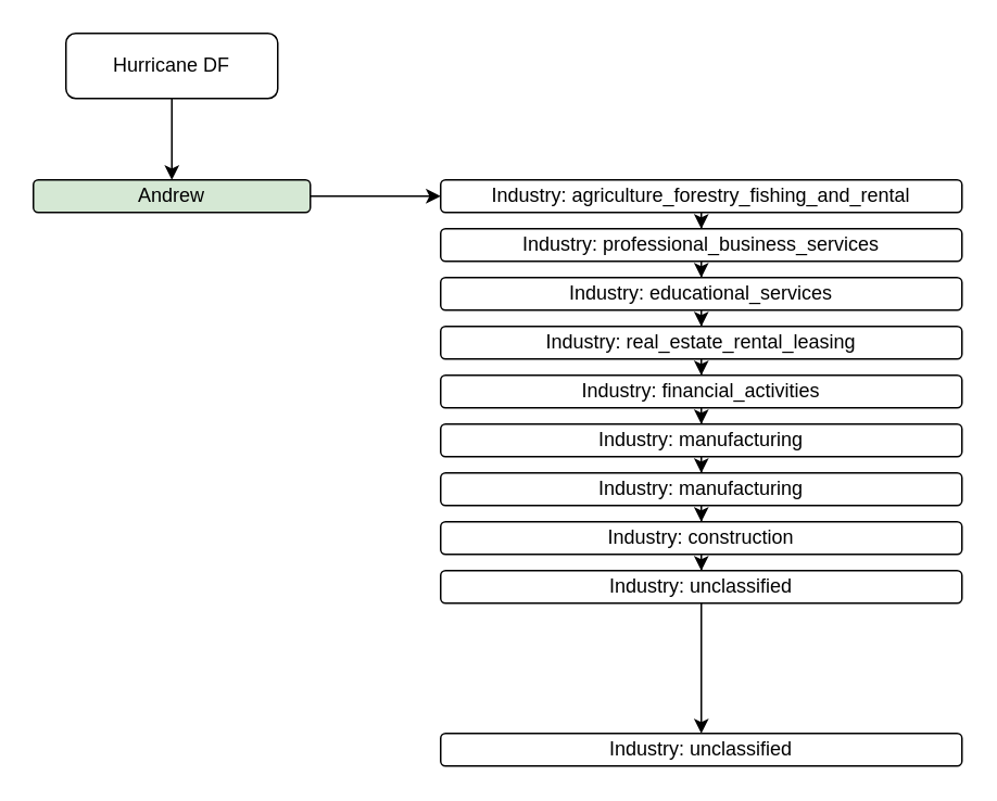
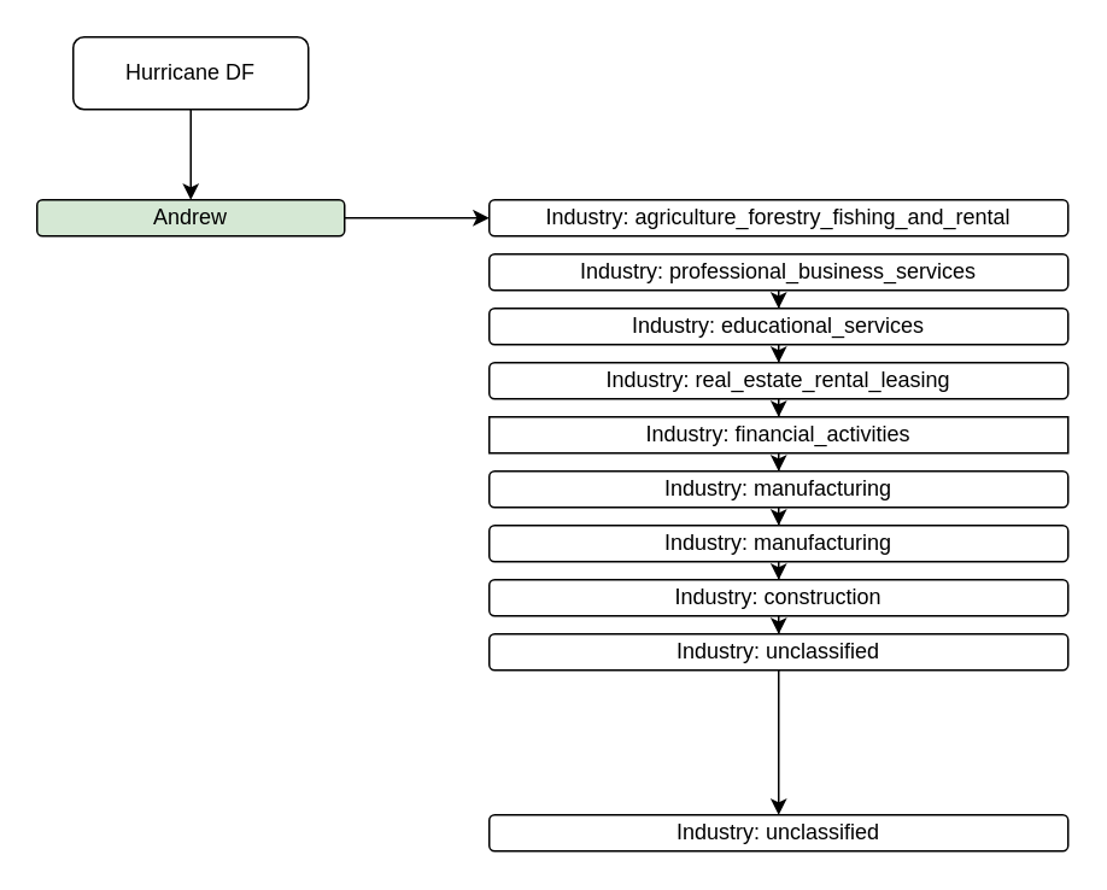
  <mxCell id="0" />
  <mxCell id="1" parent="0" />
  <mxCell id="2" value="" style="edgeStyle=orthogonalEdgeStyle;rounded=0;orthogonalLoop=1;jettySize=auto;html=1;" edge="1" parent="1" source="3" target="5"><mxGeometry relative="1" as="geometry" /></mxCell>
  <mxCell id="3" value="Hurricane DF" style="rounded=1;whiteSpace=wrap;html=1;fontSize=12;glass=0;strokeWidth=1;shadow=0;" parent="1" vertex="1"><mxGeometry x="40" y="20" width="130" height="40" as="geometry" /></mxCell>
  <mxCell id="4" value="" style="edgeStyle=orthogonalEdgeStyle;rounded=0;orthogonalLoop=1;jettySize=auto;html=1;" edge="1" parent="1" source="5" target="7"><mxGeometry relative="1" as="geometry" /></mxCell>
  <mxCell id="5" value="Andrew" style="rounded=1;whiteSpace=wrap;html=1;fontSize=12;glass=0;strokeWidth=1;shadow=0;fillColor=#d5e8d4;" parent="1" vertex="1"><mxGeometry x="20" y="110" width="170" height="20" as="geometry" /></mxCell>
- <mxCell id="6" value="" style="edgeStyle=orthogonalEdgeStyle;rounded=0;orthogonalLoop=1;jettySize=auto;html=1;" edge="1" parent="1" source="7" target="9"><mxGeometry relative="1" as="geometry" /></mxCell>
  <mxCell id="7" value="Industry:&amp;nbsp;agriculture_forestry_fishing_and_rental" style="rounded=1;whiteSpace=wrap;html=1;fontSize=12;glass=0;strokeWidth=1;shadow=0;" vertex="1" parent="1"><mxGeometry x="270" y="110" width="320" height="20" as="geometry" /></mxCell>
  <mxCell id="8" value="" style="edgeStyle=orthogonalEdgeStyle;rounded=0;orthogonalLoop=1;jettySize=auto;html=1;" edge="1" parent="1" source="9" target="11"><mxGeometry relative="1" as="geometry" /></mxCell>
  <mxCell id="9" value="Industry:&amp;nbsp;professional_business_services" style="rounded=1;whiteSpace=wrap;html=1;fontSize=12;glass=0;strokeWidth=1;shadow=0;" vertex="1" parent="1"><mxGeometry x="270" y="140" width="320" height="20" as="geometry" /></mxCell>
  <mxCell id="10" value="" style="edgeStyle=orthogonalEdgeStyle;rounded=0;orthogonalLoop=1;jettySize=auto;html=1;" edge="1" parent="1" source="11" target="13"><mxGeometry relative="1" as="geometry" /></mxCell>
  <mxCell id="11" value="Industry:&amp;nbsp;educational_services" style="rounded=1;whiteSpace=wrap;html=1;fontSize=12;glass=0;strokeWidth=1;shadow=0;" vertex="1" parent="1"><mxGeometry x="270" y="170" width="320" height="20" as="geometry" /></mxCell>
  <mxCell id="12" value="" style="edgeStyle=orthogonalEdgeStyle;rounded=0;orthogonalLoop=1;jettySize=auto;html=1;" edge="1" parent="1" source="13" target="15"><mxGeometry relative="1" as="geometry" /></mxCell>
  <mxCell id="13" value="Industry:&amp;nbsp;real_estate_rental_leasing" style="rounded=1;whiteSpace=wrap;html=1;fontSize=12;glass=0;strokeWidth=1;shadow=0;" vertex="1" parent="1"><mxGeometry x="270" y="200" width="320" height="20" as="geometry" /></mxCell>
  <mxCell id="14" value="" style="edgeStyle=orthogonalEdgeStyle;rounded=0;orthogonalLoop=1;jettySize=auto;html=1;" edge="1" parent="1" source="15" target="17"><mxGeometry relative="1" as="geometry" /></mxCell>
- <mxCell id="15" value="Industry: financial_activities" style="rounded=1;whiteSpace=wrap;html=1;fontSize=12;glass=0;strokeWidth=1;shadow=0;" vertex="1" parent="1"><mxGeometry x="270" y="230" width="320" height="20" as="geometry" /></mxCell>
+ <mxCell id="15" value="Industry: financial_activities" style="whiteSpace=wrap;html=1;fontSize=12;glass=0;strokeWidth=1;shadow=0;rounded=0;" vertex="1" parent="1"><mxGeometry x="270" y="230" width="320" height="20" as="geometry" /></mxCell>
  <mxCell id="16" value="" style="edgeStyle=orthogonalEdgeStyle;rounded=0;orthogonalLoop=1;jettySize=auto;html=1;" edge="1" parent="1" source="17" target="19"><mxGeometry relative="1" as="geometry" /></mxCell>
  <mxCell id="17" value="Industry: manufacturing" style="rounded=1;whiteSpace=wrap;html=1;fontSize=12;glass=0;strokeWidth=1;shadow=0;" vertex="1" parent="1"><mxGeometry x="270" y="260" width="320" height="20" as="geometry" /></mxCell>
  <mxCell id="18" value="" style="edgeStyle=orthogonalEdgeStyle;rounded=0;orthogonalLoop=1;jettySize=auto;html=1;" edge="1" parent="1" source="19" target="21"><mxGeometry relative="1" as="geometry" /></mxCell>
  <mxCell id="19" value="Industry: manufacturing" style="rounded=1;whiteSpace=wrap;html=1;fontSize=12;glass=0;strokeWidth=1;shadow=0;" vertex="1" parent="1"><mxGeometry x="270" y="290" width="320" height="20" as="geometry" /></mxCell>
  <mxCell id="20" value="" style="edgeStyle=orthogonalEdgeStyle;rounded=0;orthogonalLoop=1;jettySize=auto;html=1;" edge="1" parent="1" source="21" target="23"><mxGeometry relative="1" as="geometry" /></mxCell>
  <mxCell id="21" value="Industry: construction" style="rounded=1;whiteSpace=wrap;html=1;fontSize=12;glass=0;strokeWidth=1;shadow=0;" vertex="1" parent="1"><mxGeometry x="270" y="320" width="320" height="20" as="geometry" /></mxCell>
  <mxCell id="22" value="" style="edgeStyle=orthogonalEdgeStyle;rounded=0;orthogonalLoop=1;jettySize=auto;html=1;" edge="1" parent="1" source="23" target="24"><mxGeometry relative="1" as="geometry" /></mxCell>
  <mxCell id="23" value="Industry: unclassified" style="rounded=1;whiteSpace=wrap;html=1;fontSize=12;glass=0;strokeWidth=1;shadow=0;" vertex="1" parent="1"><mxGeometry x="270" y="350" width="320" height="20" as="geometry" /></mxCell>
  <mxCell id="24" value="Industry: unclassified" style="rounded=1;whiteSpace=wrap;html=1;fontSize=12;glass=0;strokeWidth=1;shadow=0;" vertex="1" parent="1"><mxGeometry x="270" y="450" width="320" height="20" as="geometry" /></mxCell>
